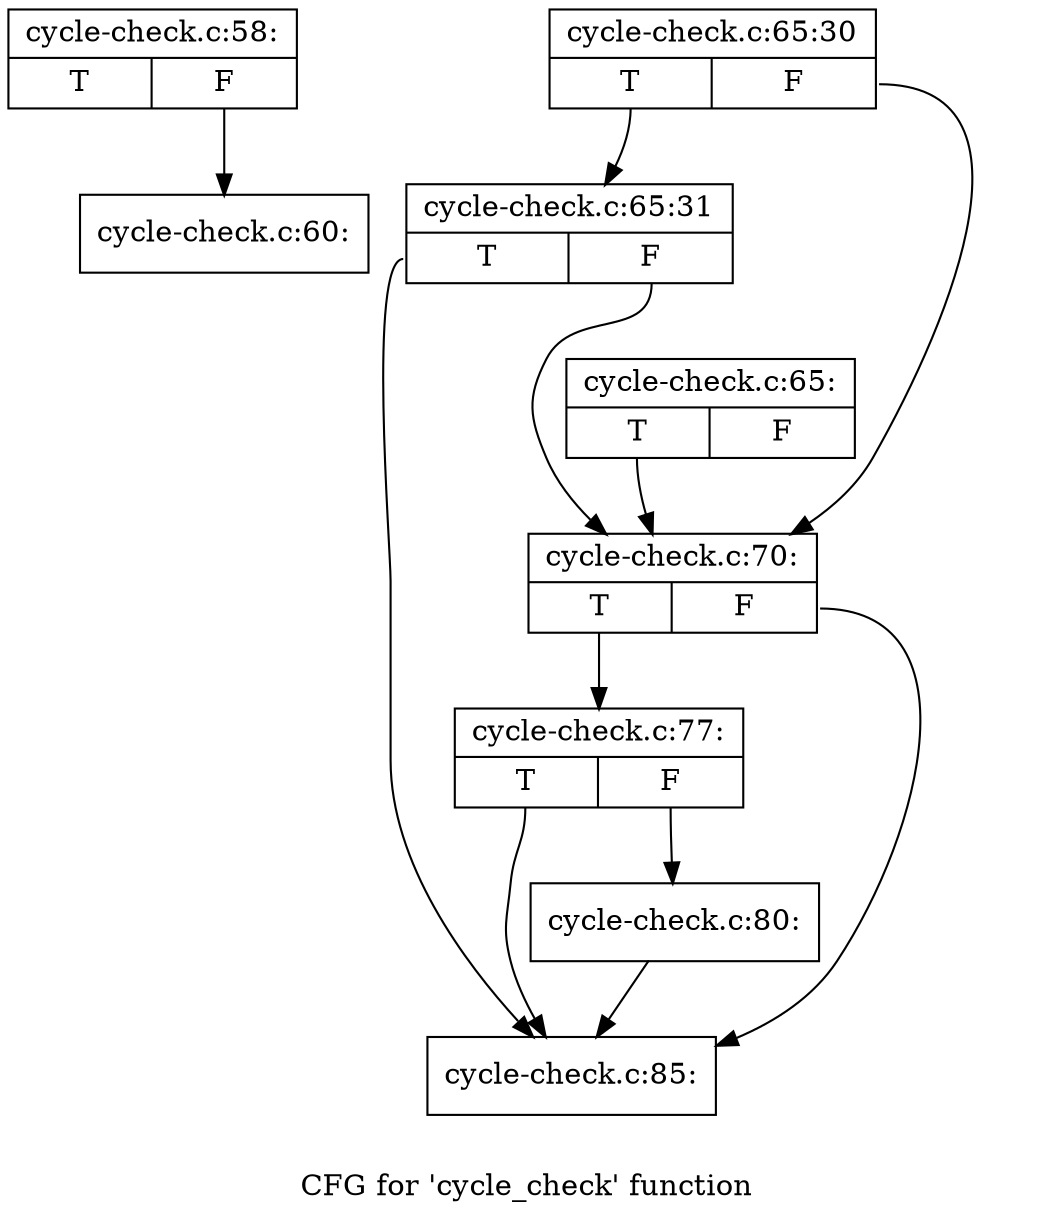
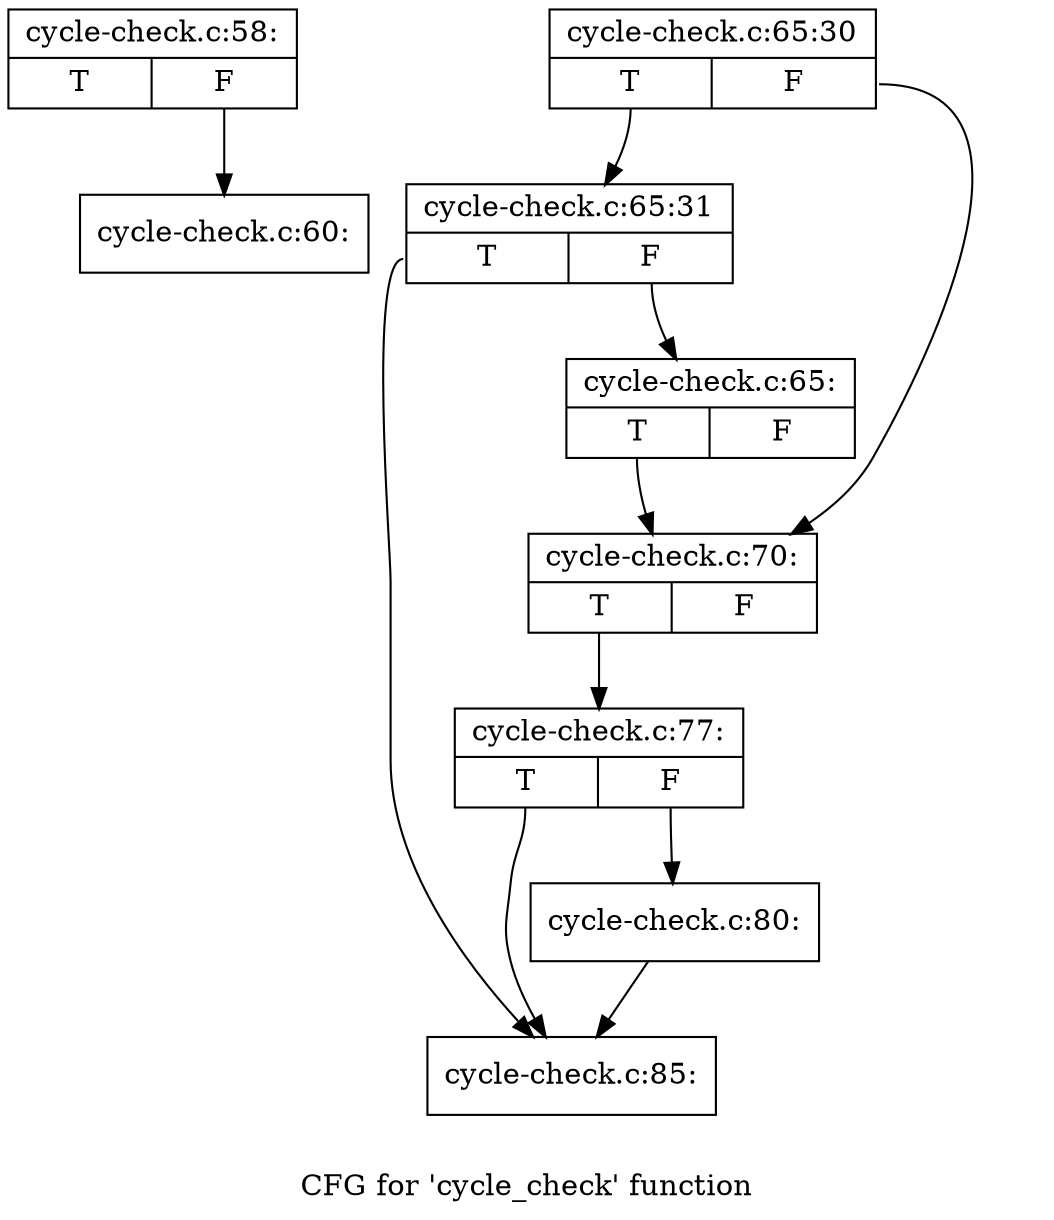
  digraph {
    label="CFG for 'cycle_check' function"
    node [shape=record]
    edge [tailport=s0]
    n1 [label="{cycle-check.c:58:|{<s0>T|<s1>F}}"]
    n2 [label="{cycle-check.c:60:}"]
    n3 [label="{cycle-check.c:65:|{<s0>T|<s1>F}}"]
    n4 [label="{cycle-check.c:70:|{<s0>T|<s1>F}}"]
    n5 [label="{cycle-check.c:85:}"]
    n6 [label="{cycle-check.c:77:|{<s0>T|<s1>F}}"]
    n7 [label="{cycle-check.c:65:30|{<s0>T|<s1>F}}"]
    n8 [label="{cycle-check.c:65:31|{<s0>T|<s1>F}}"]
    n9 [label="{cycle-check.c:80:}"]
    n1 -> n2 [tailport=s1]
    n3 -> n4
-   n4 -> n5 [tailport=s1]
    n4 -> n6
    n6 -> n5
    n6 -> n9 [tailport=s1]
    n7 -> n4 [tailport=s1]
    n7 -> n8
-   n8 -> n4 [tailport=s1]
+   n8 -> n3 [tailport=s1]
    n8 -> n5
    n9 -> n5
  }
